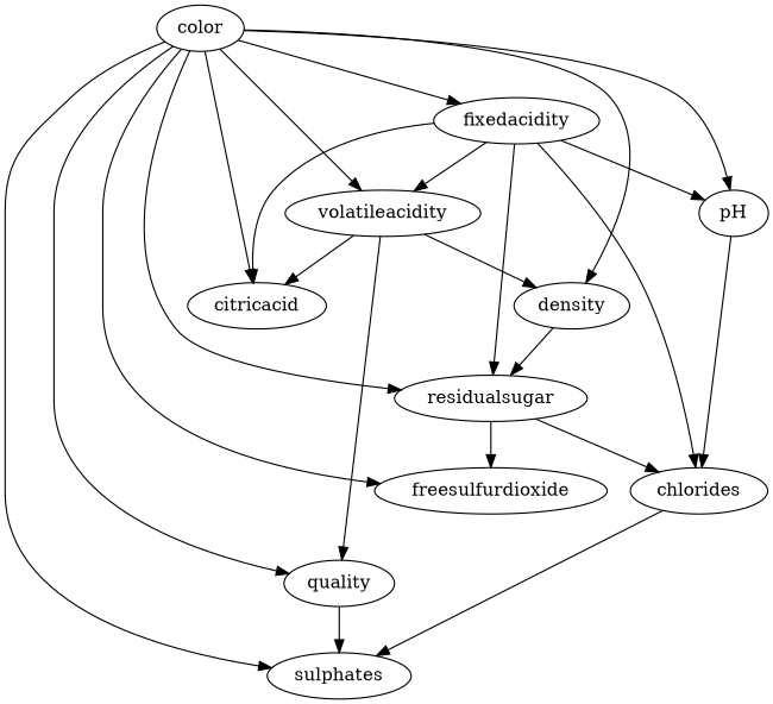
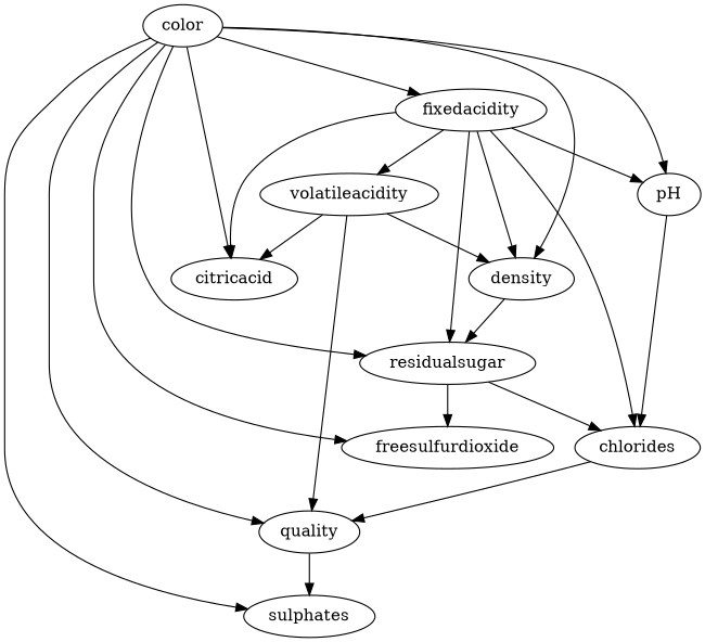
  digraph {
    color
    quality
    sulphates
    pH
    density
    freesulfurdioxide
    residualsugar
    citricacid
    volatileacidity
    fixedacidity
    chlorides
    color -> quality
    color -> sulphates
    color -> pH
    color -> density
    color -> freesulfurdioxide
    color -> residualsugar
    color -> citricacid
-   color -> volatileacidity
    color -> fixedacidity
    quality -> sulphates
    pH -> chlorides
    density -> residualsugar
    residualsugar -> freesulfurdioxide
    residualsugar -> chlorides
    volatileacidity -> quality
    volatileacidity -> density
    volatileacidity -> citricacid
    fixedacidity -> pH
+   fixedacidity -> density
    fixedacidity -> residualsugar
    fixedacidity -> citricacid
    fixedacidity -> volatileacidity
    fixedacidity -> chlorides
-   chlorides -> sulphates
+   chlorides -> quality
  }
